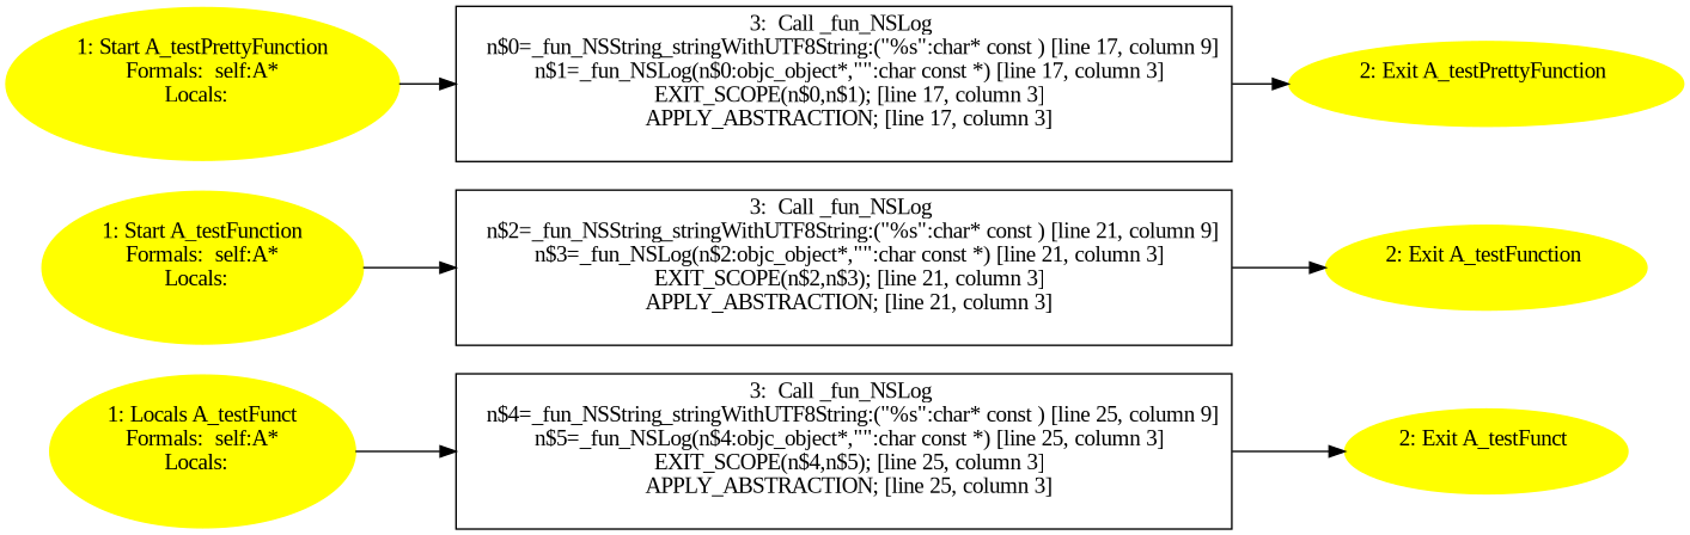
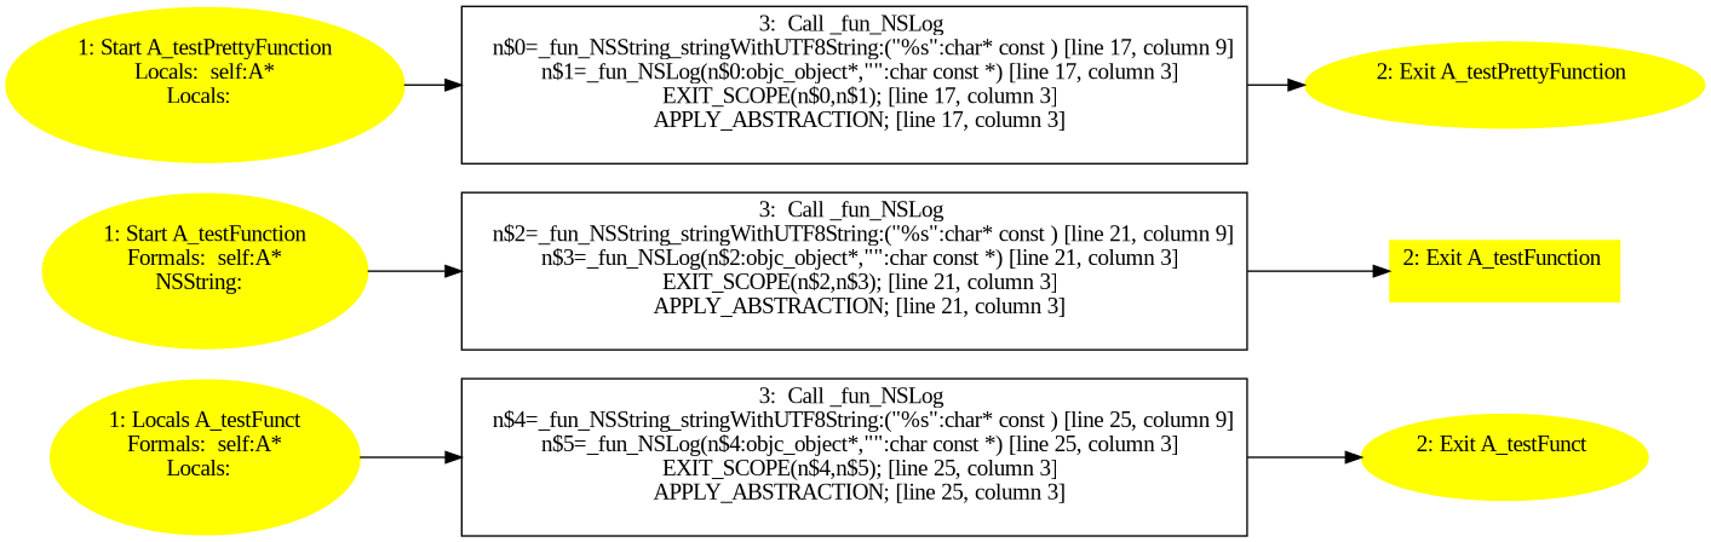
  digraph {
    fontname="Liberation Serif"
    rankdir=LR
    node [color=yellow fontname="Liberation Serif" style=filled]
    edge [fontname="Liberation Serif"]
    n1 [label="1: Locals A_testFunct\nFormals:  self:A*\nLocals:  \n  "]
    n2 [label="3:  Call _fun_NSLog \n   n$4=_fun_NSString_stringWithUTF8String:(\"%s\":char* const ) [line 25, column 9]\n  n$5=_fun_NSLog(n$4:objc_object*,\"\":char const *) [line 25, column 3]\n  EXIT_SCOPE(n$4,n$5); [line 25, column 3]\n  APPLY_ABSTRACTION; [line 25, column 3]\n " shape=box color="" style=""]
    n3 [label="2: Exit A_testFunct \n  "]
-   n4 [label="1: Start A_testFunction\nFormals:  self:A*\nLocals:  \n  "]
+   n4 [label="1: Start A_testFunction\nFormals:  self:A*\nNSString:  \n  "]
    n5 [label="3:  Call _fun_NSLog \n   n$2=_fun_NSString_stringWithUTF8String:(\"%s\":char* const ) [line 21, column 9]\n  n$3=_fun_NSLog(n$2:objc_object*,\"\":char const *) [line 21, column 3]\n  EXIT_SCOPE(n$2,n$3); [line 21, column 3]\n  APPLY_ABSTRACTION; [line 21, column 3]\n " shape=box color="" style=""]
-   n6 [label="2: Exit A_testFunction \n  "]
-   n7 [label="1: Start A_testPrettyFunction\nFormals:  self:A*\nLocals:  \n  "]
+   n6 [label="2: Exit A_testFunction \n  " shape=box]
+   n7 [label="1: Start A_testPrettyFunction\nLocals:  self:A*\nLocals:  \n  "]
    n8 [label="3:  Call _fun_NSLog \n   n$0=_fun_NSString_stringWithUTF8String:(\"%s\":char* const ) [line 17, column 9]\n  n$1=_fun_NSLog(n$0:objc_object*,\"\":char const *) [line 17, column 3]\n  EXIT_SCOPE(n$0,n$1); [line 17, column 3]\n  APPLY_ABSTRACTION; [line 17, column 3]\n " shape=box color="" style=""]
    n9 [label="2: Exit A_testPrettyFunction \n  "]
    n1 -> n2
    n2 -> n3
    n4 -> n5
    n5 -> n6
    n7 -> n8
    n8 -> n9
  }
